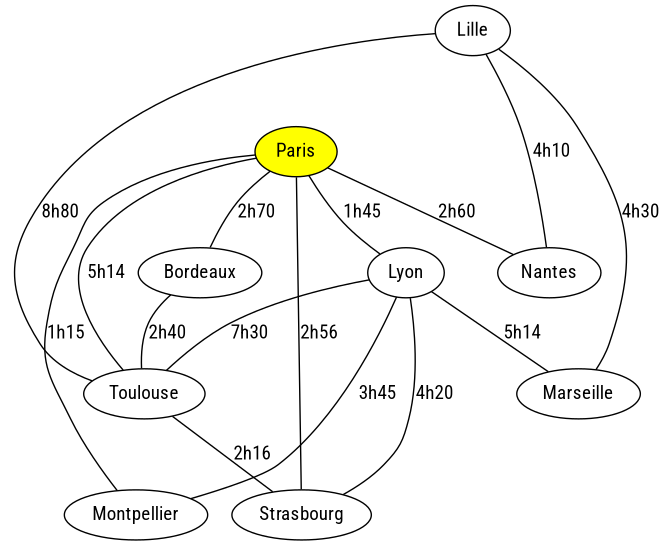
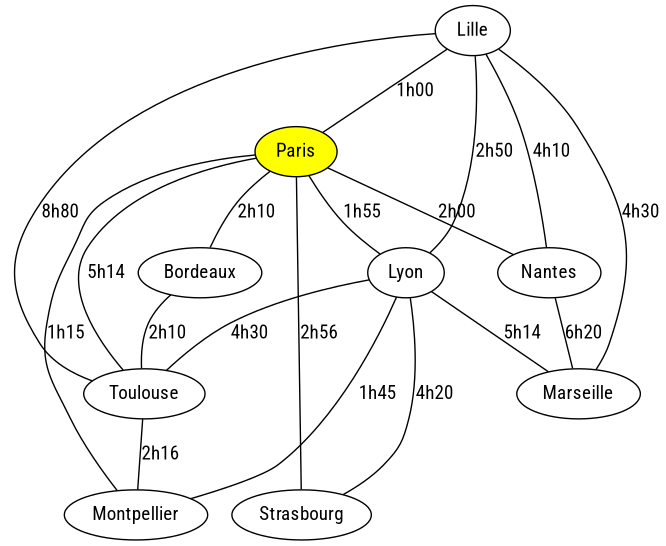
  graph {
    fontname="Roboto Condensed"
    node [color=black fillcolor=white fontcolor=black fontname="Roboto Condensed" peripheries=1 style=filled]
    edge [fontname="Roboto Condensed"]
    Paris [fillcolor=yellow]
    Lille
    Nantes
    Lyon
    Toulouse
    Marseille
    Bordeaux
    Montpellier
    Strasbourg
-   Paris -- Nantes [label="2h60"]
-   Paris -- Lyon [label="1h45"]
+   Paris -- Nantes [label="2h00"]
+   Paris -- Lyon [label="1h55"]
    Paris -- Toulouse [label="5h14"]
-   Paris -- Bordeaux [label="2h70"]
+   Paris -- Bordeaux [label="2h10"]
    Paris -- Montpellier [label="1h15"]
    Paris -- Strasbourg [label="2h56"]
+   Lille -- Paris [label="1h00"]
    Lille -- Nantes [label="4h10"]
+   Lille -- Lyon [label="2h50"]
    Lille -- Toulouse [label="8h80"]
    Lille -- Marseille [label="4h30"]
-   Lyon -- Toulouse [label="7h30"]
+   Nantes -- Marseille [label="6h20"]
+   Lyon -- Toulouse [label="4h30"]
    Lyon -- Marseille [label="5h14"]
-   Lyon -- Montpellier [label="3h45"]
-   Toulouse -- Strasbourg [label="2h16"]
-   Bordeaux -- Toulouse [label="2h40"]
+   Lyon -- Montpellier [label="1h45"]
+   Toulouse -- Montpellier [label="2h16"]
+   Bordeaux -- Toulouse [label="2h10"]
    Strasbourg -- Lyon [label="4h20"]
  }
